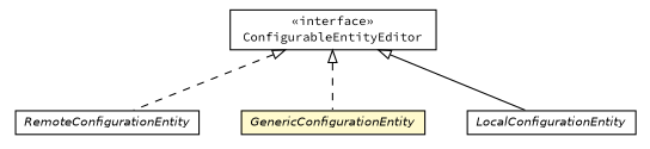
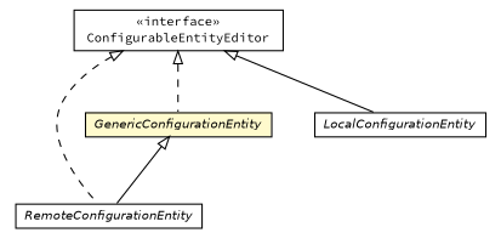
  digraph {
    fontname="Source Code Pro"
    nodesep=0.25
    ranksep=0.5
    node [fontcolor=black fontname="Source Code Pro" fontsize=10.0 shape=plaintext]
    edge [arrowtail=empty dir=back fontname="Source Code Pro" fontsize=10 headport=p labelfontname=Helvetica labelfontsize=10 style=dashed tailport=p]
    n1 [label=<<table title="org.universAAL.middleware.interfaces.configuration.configurationEditionTypes.ConfigurableEntityEditor" border="0" cellborder="1" cellspacing="0" cellpadding="2" port="p" href="../../../../interfaces/configuration/configurationEditionTypes/ConfigurableEntityEditor.html"> 		<tr><td><table border="0" cellspacing="0" cellpadding="1"> <tr><td align="center" balign="center"> &#171;interface&#187; </td></tr> <tr><td align="center" balign="center"> ConfigurableEntityEditor </td></tr> 		</table></td></tr> 		</table>>]
    n2 [label=<<table title="org.universAAL.middleware.managers.configuration.core.impl.RemoteConfigurationEntity" border="0" cellborder="1" cellspacing="0" cellpadding="2" port="p" href="./RemoteConfigurationEntity.html"> 		<tr><td><table border="0" cellspacing="0" cellpadding="1"> <tr><td align="center" balign="center"><font face="Helvetica-Oblique"> RemoteConfigurationEntity </font></td></tr> 		</table></td></tr> 		</table>>]
    n3 [label=<<table title="org.universAAL.middleware.managers.configuration.core.impl.GenericConfigurationEntity" border="0" cellborder="1" cellspacing="0" cellpadding="2" port="p" bgcolor="lemonChiffon" href="./GenericConfigurationEntity.html"> 		<tr><td><table border="0" cellspacing="0" cellpadding="1"> <tr><td align="center" balign="center"><font face="Helvetica-Oblique"> GenericConfigurationEntity </font></td></tr> 		</table></td></tr> 		</table>>]
    n4 [label=<<table title="org.universAAL.middleware.managers.configuration.core.impl.LocalConfigurationEntity" border="0" cellborder="1" cellspacing="0" cellpadding="2" port="p" href="./LocalConfigurationEntity.html"> 		<tr><td><table border="0" cellspacing="0" cellpadding="1"> <tr><td align="center" balign="center"><font face="Helvetica-Oblique"> LocalConfigurationEntity </font></td></tr> 		</table></td></tr> 		</table>>]
    n1 -> n2
    n1 -> n3
    n1 -> n4 [style=solid]
+   n3 -> n2 [style=""]
  }
